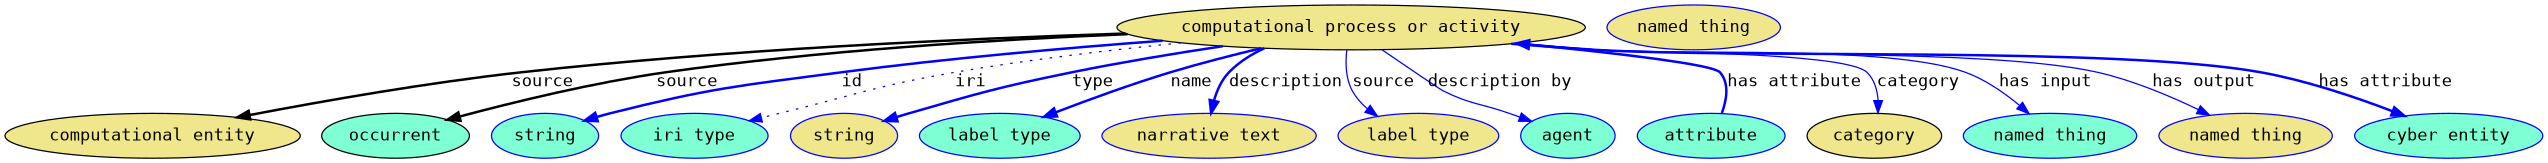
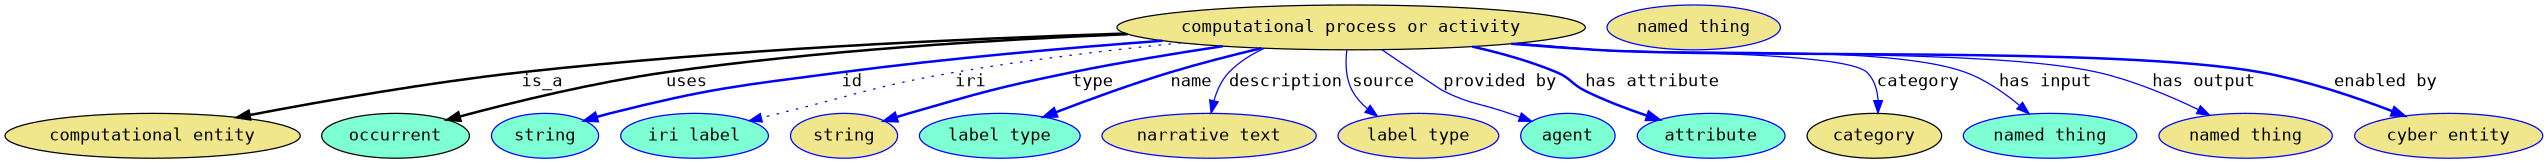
  digraph {
    fontname="DejaVu Sans Mono"
    node [fillcolor=khaki fontname="DejaVu Sans Mono" style=filled color=blue]
    edge [fontname="DejaVu Sans Mono" style=bold color=blue]
    n1 [height=0.5 label="computational process or activity" width=4.6038 color=""]
    "computational entity" [height=0.5 width=2.9789 color=""]
    occurrent [fillcolor=aquamarine height=0.5 width=1.5526 color=""]
    n4 [fillcolor=aquamarine height=0.5 label=string width=1.0652]
-   n5 [fillcolor=aquamarine height=0.5 label="iri type" width=1.2277]
+   n5 [fillcolor=aquamarine height=0.5 label="iri label" width=1.2277]
    n6 [height=0.5 label=string width=1.0652]
    n7 [fillcolor=aquamarine height=0.5 label="label type" width=1.5707]
    n8 [height=0.5 label="narrative text" width=2.0943]
    n9 [height=0.5 label="label type" width=1.5707]
    n10 [fillcolor=aquamarine height=0.5 label=agent width=1.0291]
    n11 [fillcolor=aquamarine height=0.5 label=attribute width=1.4443]
    category [height=0.5 width=1.4263 color=""]
    n13 [fillcolor=aquamarine height=0.5 label="named thing" width=1.9318]
    n14 [height=0.5 label="named thing" width=1.9318]
-   n15 [fillcolor=aquamarine height=0.5 label="cyber entity" width=1.8596]
+   n15 [height=0.5 label="cyber entity" width=1.8596]
    n16 [height=0.5 label="named thing" width=1.9318]
-   n1 -> "computational entity" [label=source color=""]
-   n1 -> occurrent [label=source color=""]
+   n1 -> "computational entity" [label=is_a color=""]
+   n1 -> occurrent [label=uses color=""]
    n1 -> n4 [label=id]
    n1 -> n5 [label=iri style=dotted]
    n1 -> n6 [label=type]
    n1 -> n7 [label=name]
-   n1 -> n8 [label=description]
+   n1 -> n8 [label=description style=solid]
    n1 -> n9 [label=source style=solid]
-   n1 -> n10 [label="description by" style=solid]
-   n11 -> n1 [label="has attribute"]
+   n1 -> n10 [label="provided by" style=solid]
+   n1 -> n11 [label="has attribute"]
    n1 -> category [label=category style=solid]
    n1 -> n13 [label="has input" style=solid]
    n1 -> n14 [label="has output" style=solid]
-   n1 -> n15 [label="has attribute"]
+   n1 -> n15 [label="enabled by"]
  }
